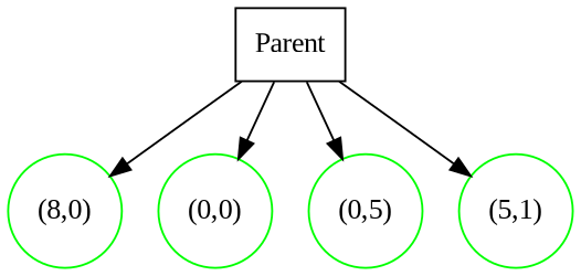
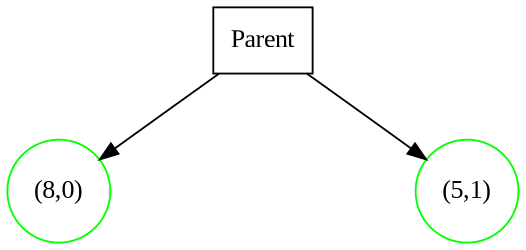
  digraph {
    fontname="Liberation Serif"
    node [color=green fontname="Liberation Serif" shape=circle]
    edge [fontname="Liberation Serif"]
    n1 [color=black label=Parent shape=box]
    n2 [label="(8,0)"]
-   n3 [label="(0,0)"]
-   n4 [label="(0,5)"]
    n5 [label="(5,1)"]
    n1 -> n2
-   n1 -> n3
-   n1 -> n4
    n1 -> n5
  }
